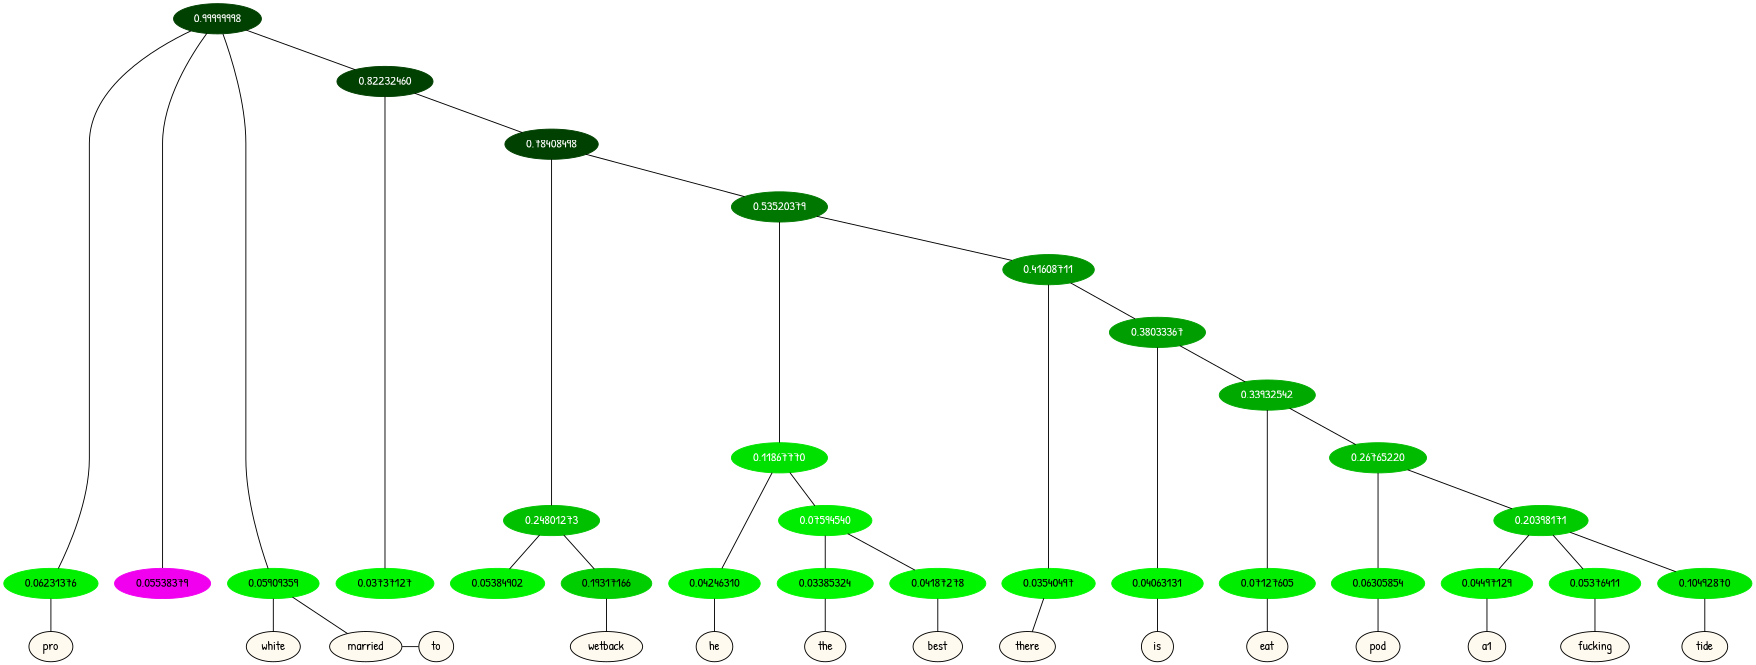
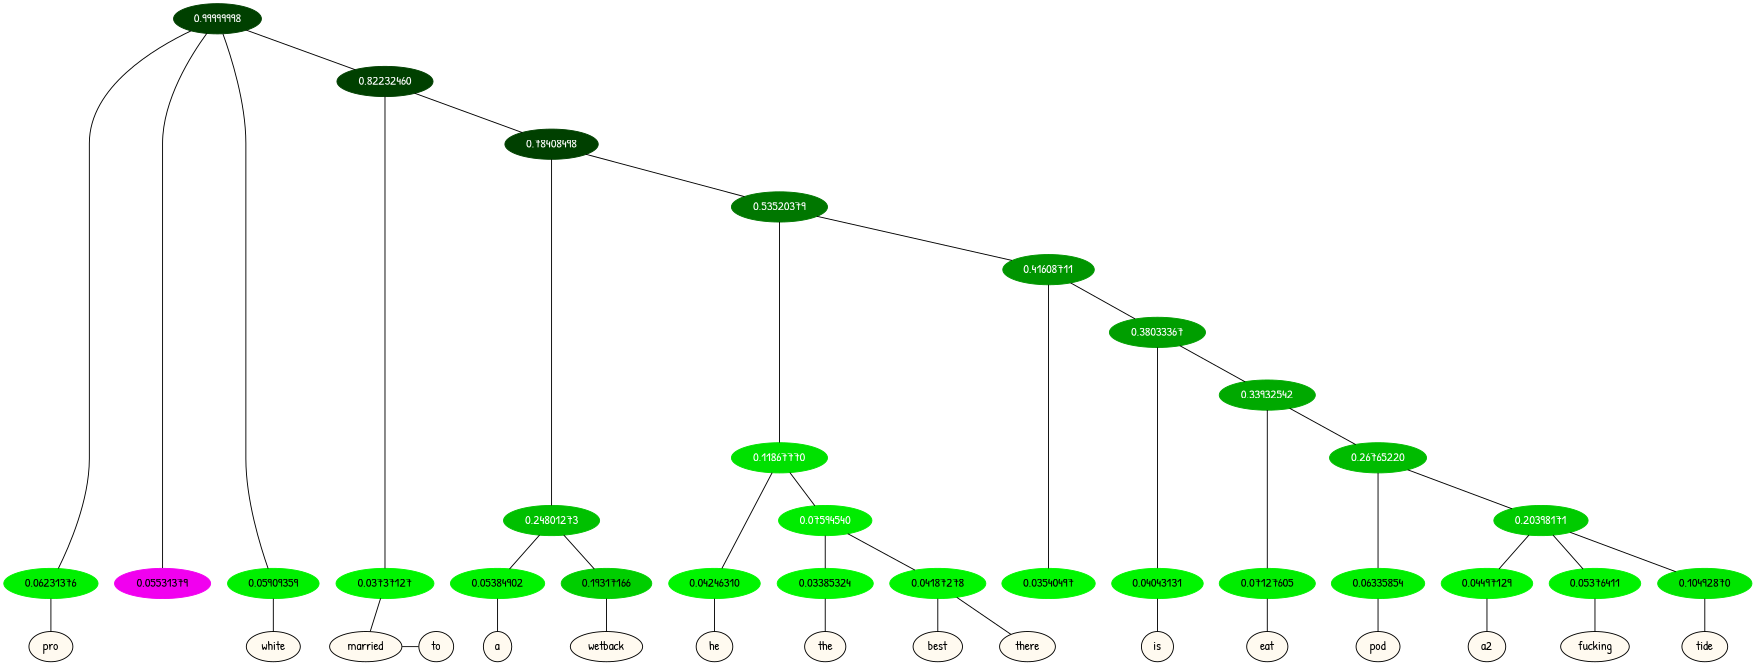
  graph {
    fontname="Patrick Hand"
    node [color=black fontname="Patrick Hand" format=png nodesep=0.001 ordering=out overlap_scaling=0.01 ranksep=0.001 style=filled]
    edge [fontname="Patrick Hand"]
    n1 [fillcolor=floralwhite height=0.15 label=pro style="filled,solid" width=0.15]
    n2 [fillcolor=floralwhite height=0.15 label=white style="filled,solid" width=0.15]
    n3 [fillcolor=floralwhite height=0.15 label=married style="filled,solid" width=0.15]
    n4 [fillcolor=floralwhite height=0.15 label=to style="filled,solid" width=0.15]
+   n5 [fillcolor=floralwhite height=0.15 label=a style="filled,solid" width=0.15]
    n6 [fillcolor=floralwhite height=0.15 label=wetback style="filled,solid" width=0.15]
    n7 [fillcolor=floralwhite height=0.15 label=he style="filled,solid" width=0.15]
    n8 [fillcolor=floralwhite height=0.15 label=the style="filled,solid" width=0.15]
    n9 [fillcolor=floralwhite height=0.15 label=best style="filled,solid" width=0.15]
    n10 [fillcolor=floralwhite height=0.15 label=there style="filled,solid" width=0.15]
    n11 [fillcolor=floralwhite height=0.15 label=is style="filled,solid" width=0.15]
    n12 [fillcolor=floralwhite height=0.15 label=eat style="filled,solid" width=0.15]
-   n13 [fillcolor=floralwhite height=0.15 label=a1 style="filled,solid" width=0.15]
+   n13 [fillcolor=floralwhite height=0.15 label=a2 style="filled,solid" width=0.15]
    n14 [fillcolor=floralwhite height=0.15 label=fucking style="filled,solid" width=0.15]
    n15 [fillcolor=floralwhite height=0.15 label=tide style="filled,solid" width=0.15]
    n16 [fillcolor=floralwhite height=0.15 label=pod style="filled,solid" width=0.15]
    n17 [color="0.334 1.000 0.938" fontcolor=black height=0.15 label=0.06231376 width=0.15]
-   n18 [color="0.835 1.000 0.945" fontcolor=black height=0.15 label=0.05538379 width=0.15]
+   n18 [color="0.835 1.000 0.945" fontcolor=black height=0.15 label=0.05531379 width=0.15]
    n19 [color="0.334 1.000 0.941" fontcolor=black height=0.15 label=0.05909359 width=0.15]
    n20 [color="0.334 1.000 0.963" fontcolor=black height=0.15 label=0.03737127 width=0.15]
    n21 [color="0.334 1.000 0.946" fontcolor=black height=0.15 label=0.05384902 width=0.15]
    n22 [color="0.334 1.000 0.807" fontcolor=black height=0.15 label=0.19317166 width=0.15]
    n23 [color="0.334 1.000 0.958" fontcolor=black height=0.15 label=0.04246310 width=0.15]
    n24 [color="0.334 1.000 0.966" fontcolor=black height=0.15 label=0.03385324 width=0.15]
    n25 [color="0.334 1.000 0.958" fontcolor=black height=0.15 label=0.04187278 width=0.15]
    n26 [color="0.334 1.000 0.965" fontcolor=black height=0.15 label=0.03540497 width=0.15]
-   n27 [color="0.334 1.000 0.959" fontcolor=black height=0.15 label=0.04063131 width=0.15]
+   n27 [color="0.334 1.000 0.959" fontcolor=black height=0.15 label=0.04043131 width=0.15]
    n28 [color="0.334 1.000 0.929" fontcolor=black height=0.15 label=0.07127605 width=0.15]
    n29 [color="0.334 1.000 0.955" fontcolor=black height=0.15 label=0.04497129 width=0.15]
    n30 [color="0.334 1.000 0.946" fontcolor=black height=0.15 label=0.05376411 width=0.15]
    n31 [color="0.334 1.000 0.895" fontcolor=black height=0.15 label=0.10492870 width=0.15]
-   n32 [color="0.334 1.000 0.937" fontcolor=black height=0.15 label=0.06305854 width=0.15]
+   n32 [color="0.334 1.000 0.937" fontcolor=black height=0.15 label=0.06335854 width=0.15]
    n33 [color="0.334 1.000 0.250" fontcolor=grey99 height=0.15 label=0.99999998 width=0.15]
    n34 [color="0.334 1.000 0.250" fontcolor=grey99 height=0.15 label=0.82232460 width=0.15]
    n35 [color="0.334 1.000 0.250" fontcolor=grey99 height=0.15 label=0.78408498 width=0.15]
    n36 [color="0.334 1.000 0.752" fontcolor=grey99 height=0.15 label=0.24801273 width=0.15]
    n37 [color="0.334 1.000 0.465" fontcolor=grey99 height=0.15 label=0.53520379 width=0.15]
    n38 [color="0.334 1.000 0.881" fontcolor=grey99 height=0.15 label=0.11867770 width=0.15]
    n39 [color="0.334 1.000 0.584" fontcolor=grey99 height=0.15 label=0.41608711 width=0.15]
    n40 [color="0.334 1.000 0.924" fontcolor=grey99 height=0.15 label=0.07594540 width=0.15]
    n41 [color="0.334 1.000 0.620" fontcolor=grey99 height=0.15 label=0.38033367 width=0.15]
    n42 [color="0.334 1.000 0.661" fontcolor=grey99 height=0.15 label=0.33932542 width=0.15]
    n43 [color="0.334 1.000 0.732" fontcolor=grey99 height=0.15 label=0.26765220 width=0.15]
    n44 [color="0.334 1.000 0.796" fontcolor=grey99 height=0.15 label=0.20398171 width=0.15]
    subgraph sub_1 {
      rank=same
      n1
      n2
      n3
      n4
+     n5
      n6
      n7
      n8
      n9
      n10
      n11
      n12
      n13
      n14
      n15
      n16
    }
    subgraph sub_2 {
      rank=same
      n17
      n18
      n19
      n20
      n21
      n22
      n23
      n24
      n25
      n26
      n27
      n28
      n29
      n30
      n31
      n32
    }
    n3 -- n4
    n17 -- n1
    n19 -- n2
-   n19 -- n3
+   n20 -- n3
+   n21 -- n5
    n22 -- n6
    n23 -- n7
    n24 -- n8
    n25 -- n9
-   n26 -- n10
+   n25 -- n10
    n27 -- n11
    n28 -- n12
    n29 -- n13
    n30 -- n14
    n31 -- n15
    n32 -- n16
    n33 -- n17
    n33 -- n18
    n33 -- n19
    n33 -- n34
    n34 -- n20
    n34 -- n35
    n35 -- n36
    n35 -- n37
    n36 -- n21
    n36 -- n22
    n37 -- n38
    n37 -- n39
    n38 -- n23
    n38 -- n40
    n39 -- n26
    n39 -- n41
    n40 -- n24
    n40 -- n25
    n41 -- n27
    n41 -- n42
    n42 -- n28
    n42 -- n43
    n43 -- n32
    n43 -- n44
    n44 -- n29
    n44 -- n30
    n44 -- n31
  }
